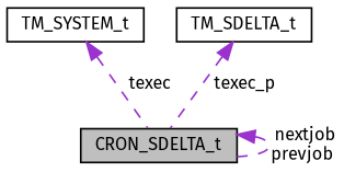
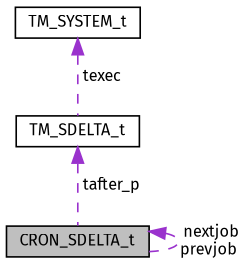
  digraph {
    fontname="Fira Sans"
    node [color=black fontname="Fira Sans" fontsize=10 shape=record]
    edge [color=darkorchid3 dir=back fontname="Fira Sans" fontsize=10 labelfontname=Helvetica labelfontsize=10 style=dashed]
    n1 [fillcolor=grey75 fontcolor=black height=0.2 label=CRON_SDELTA_t style=filled width=0.4]
    n2 [height=0.2 label=TM_SYSTEM_t width=0.4]
    n3 [height=0.2 label=TM_SDELTA_t width=0.4]
    n1 -> n1 [label=" nextjob\nprevjob"]
-   n2 -> n1 [label=" texec"]
-   n3 -> n1 [label=" texec_p"]
+   n2 -> n3 [label=" texec"]
+   n3 -> n1 [label=" tafter_p"]
  }
